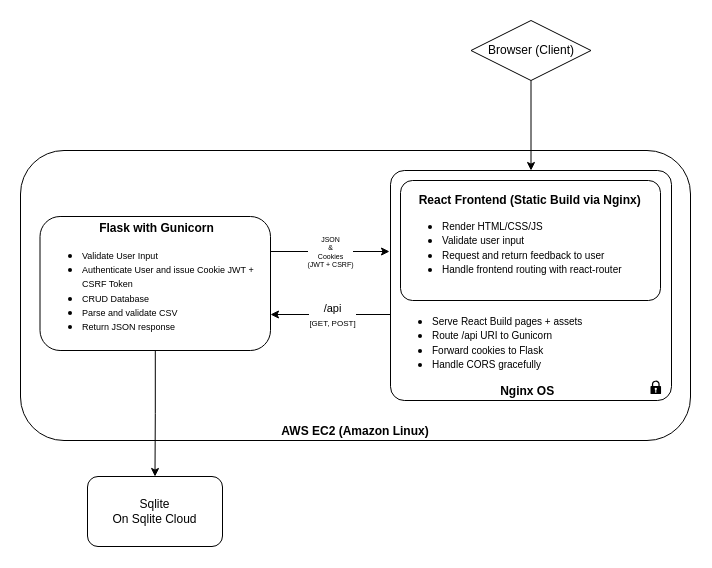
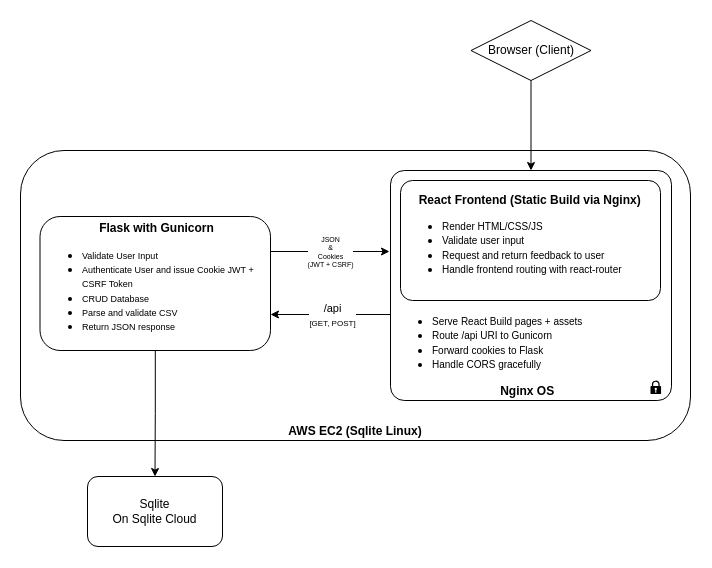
  <mxCell id="0" />
  <mxCell id="1" parent="0" />
- <mxCell id="2" value="&lt;b&gt;AWS EC2 (Amazon Linux)&lt;/b&gt;" style="rounded=1;whiteSpace=wrap;html=1;fontSize=12;verticalAlign=bottom;" vertex="1" parent="1"><mxGeometry x="20" y="150" width="670" height="290" as="geometry" /></mxCell>
+ <mxCell id="2" value="&lt;b&gt;AWS EC2 (Sqlite Linux)&lt;/b&gt;" style="rounded=1;whiteSpace=wrap;html=1;fontSize=12;verticalAlign=bottom;" vertex="1" parent="1"><mxGeometry x="20" y="150" width="670" height="290" as="geometry" /></mxCell>
  <mxCell id="3" style="edgeStyle=orthogonalEdgeStyle;rounded=0;orthogonalLoop=1;jettySize=auto;html=1;entryX=0.5;entryY=0;entryDx=0;entryDy=0;" edge="1" parent="1" source="6" target="10"><mxGeometry relative="1" as="geometry" /></mxCell>
  <mxCell id="4" style="edgeStyle=orthogonalEdgeStyle;rounded=0;orthogonalLoop=1;jettySize=auto;html=1;" edge="1" parent="1"><mxGeometry relative="1" as="geometry"><mxPoint x="270" y="251" as="sourcePoint" /><mxPoint x="389" y="251" as="targetPoint" /></mxGeometry></mxCell>
  <mxCell id="5" value="JSON&lt;br&gt;&amp;amp;&lt;br&gt;Cookies&lt;div&gt;(JWT + CSRF)&lt;/div&gt;" style="edgeLabel;html=1;align=center;verticalAlign=middle;resizable=0;points=[];fontSize=7;" vertex="1" connectable="0" parent="4"><mxGeometry x="-0.001" relative="1" as="geometry"><mxPoint as="offset" /></mxGeometry></mxCell>
  <mxCell id="6" value="&lt;div style=&quot;text-align: center;&quot;&gt;&lt;span style=&quot;background-color: transparent; color: light-dark(rgb(0, 0, 0), rgb(255, 255, 255));&quot;&gt;&lt;b&gt;Flask with Gunicorn&lt;/b&gt;&lt;/span&gt;&lt;/div&gt;&lt;ul&gt;&lt;li&gt;&lt;font style=&quot;font-size: 9px;&quot;&gt;Validate User Input&lt;/font&gt;&lt;/li&gt;&lt;li&gt;&lt;font style=&quot;font-size: 9px;&quot;&gt;Authenticate User and issue Cookie JWT + CSRF Token&lt;/font&gt;&lt;/li&gt;&lt;li&gt;&lt;font style=&quot;font-size: 9px;&quot;&gt;CRUD Database&lt;/font&gt;&lt;/li&gt;&lt;li&gt;&lt;font style=&quot;font-size: 9px;&quot;&gt;Parse and validate CSV&lt;/font&gt;&lt;/li&gt;&lt;li&gt;&lt;font style=&quot;font-size: 9px;&quot;&gt;Return JSON response&lt;/font&gt;&lt;/li&gt;&lt;/ul&gt;" style="rounded=1;whiteSpace=wrap;html=1;align=left;verticalAlign=middle;" vertex="1" parent="1"><mxGeometry x="39.5" y="216" width="230.5" height="134" as="geometry" /></mxCell>
  <mxCell id="7" style="edgeStyle=orthogonalEdgeStyle;rounded=0;orthogonalLoop=1;jettySize=auto;html=1;" edge="1" parent="1"><mxGeometry relative="1" as="geometry"><mxPoint x="390" y="314" as="sourcePoint" /><mxPoint x="270" y="314" as="targetPoint" /></mxGeometry></mxCell>
  <mxCell id="8" value="/api&lt;div&gt;&lt;font style=&quot;font-size: 8px;&quot;&gt;[GET, POST]&lt;/font&gt;&lt;/div&gt;" style="edgeLabel;html=1;align=center;verticalAlign=middle;resizable=0;points=[];" vertex="1" connectable="0" parent="7"><mxGeometry x="0.019" y="-1" relative="1" as="geometry"><mxPoint x="2" y="1" as="offset" /></mxGeometry></mxCell>
  <mxCell id="9" value="&lt;div&gt;&lt;ul&gt;&lt;li style=&quot;&quot;&gt;&lt;font style=&quot;font-size: 10px;&quot;&gt;Serve React Build pages + assets&lt;/font&gt;&lt;/li&gt;&lt;li style=&quot;&quot;&gt;&lt;font style=&quot;font-size: 10px;&quot;&gt;Route /api URI to Gunicorn&lt;/font&gt;&lt;/li&gt;&lt;li style=&quot;&quot;&gt;&lt;font style=&quot;font-size: 10px;&quot;&gt;Forward cookies to Flask&lt;/font&gt;&lt;/li&gt;&lt;li style=&quot;&quot;&gt;&lt;font style=&quot;font-size: 10px;&quot;&gt;Handle CORS gracefully&lt;/font&gt;&lt;/li&gt;&lt;/ul&gt;&lt;/div&gt;&lt;div style=&quot;font-weight: bold; text-align: center;&quot;&gt;&lt;b style=&quot;background-color: transparent; color: light-dark(rgb(0, 0, 0), rgb(255, 255, 255));&quot;&gt;&lt;span style=&quot;white-space: pre;&quot;&gt;&#09;&lt;/span&gt;&amp;nbsp; &amp;nbsp; &amp;nbsp;&lt;span style=&quot;white-space: pre;&quot;&gt;&#09;&lt;/span&gt;&lt;span style=&quot;white-space: pre;&quot;&gt;&#09;&lt;/span&gt;Nginx OS&lt;/b&gt;&lt;/div&gt;" style="rounded=1;whiteSpace=wrap;html=1;verticalAlign=bottom;align=left;arcSize=6;" vertex="1" parent="1"><mxGeometry x="390" y="170" width="281" height="230" as="geometry" /></mxCell>
  <mxCell id="10" value="Sqlite&lt;div&gt;On Sqlite Cloud&lt;/div&gt;" style="rounded=1;whiteSpace=wrap;html=1;" vertex="1" parent="1"><mxGeometry x="87" y="476" width="135" height="70" as="geometry" /></mxCell>
  <mxCell id="11" style="edgeStyle=orthogonalEdgeStyle;rounded=0;orthogonalLoop=1;jettySize=auto;html=1;entryX=0.5;entryY=0;entryDx=0;entryDy=0;" edge="1" parent="1" source="12" target="9"><mxGeometry relative="1" as="geometry" /></mxCell>
  <mxCell id="12" value="Browser (Client)" style="rhombus;whiteSpace=wrap;html=1;" vertex="1" parent="1"><mxGeometry x="470.5" y="20" width="120" height="60" as="geometry" /></mxCell>
  <mxCell id="13" value="&lt;div style=&quot;text-align: center;&quot;&gt;&lt;b&gt;&amp;nbsp; &amp;nbsp; &amp;nbsp;React Frontend (Static Build via Nginx)&lt;/b&gt;&lt;/div&gt;&lt;ul&gt;&lt;li&gt;&lt;font size=&quot;1&quot;&gt;Render HTML/CSS/JS&lt;/font&gt;&lt;/li&gt;&lt;li&gt;&lt;font size=&quot;1&quot;&gt;Validate user input&lt;/font&gt;&lt;/li&gt;&lt;li&gt;&lt;font size=&quot;1&quot;&gt;Request and return feedback to user&lt;/font&gt;&lt;/li&gt;&lt;li&gt;&lt;font size=&quot;1&quot;&gt;Handle frontend routing with react-router&lt;/font&gt;&lt;/li&gt;&lt;/ul&gt;" style="rounded=1;whiteSpace=wrap;html=1;align=left;verticalAlign=middle;arcSize=10;" vertex="1" parent="1"><mxGeometry x="400" y="180" width="260" height="120" as="geometry" /></mxCell>
  <mxCell id="14" value="" style="sketch=0;aspect=fixed;pointerEvents=1;shadow=0;dashed=0;html=1;labelPosition=center;verticalLabelPosition=bottom;verticalAlign=top;align=center;shape=mxgraph.mscae.enterprise.lock;fillColor=light-dark(#000000,#FFFFFF);strokeColor=none;" vertex="1" parent="1"><mxGeometry x="650" y="380" width="10.56" height="13.54" as="geometry" /></mxCell>
